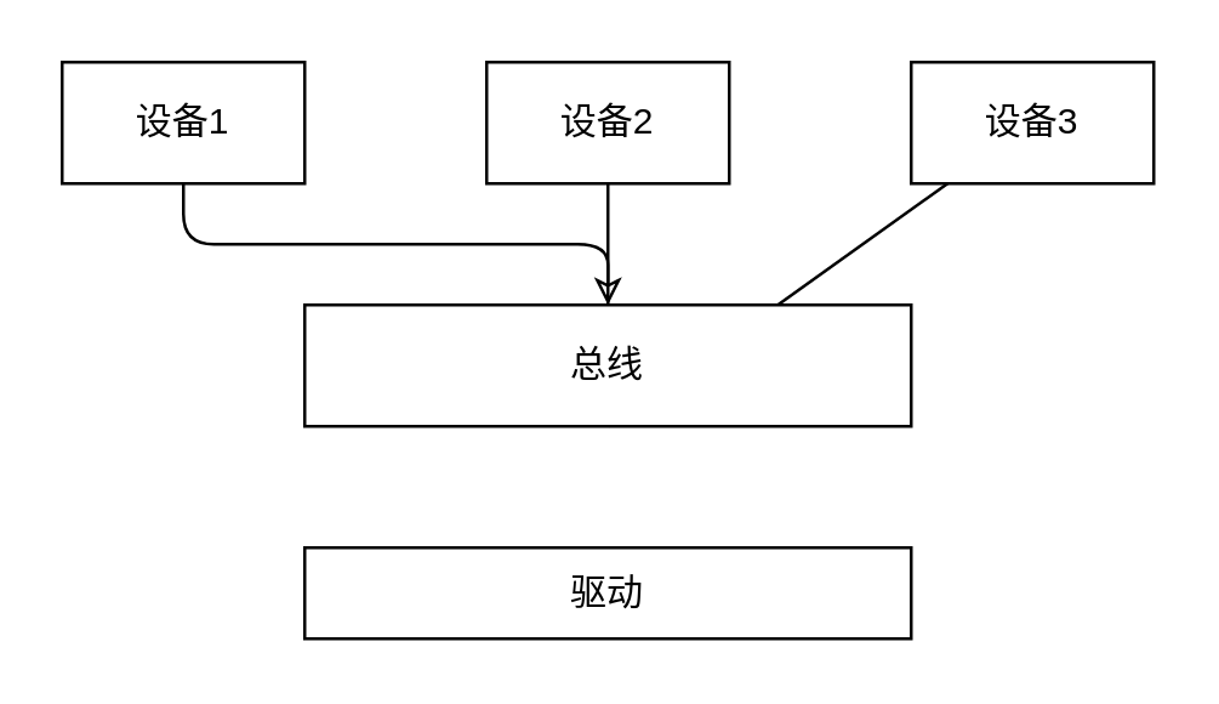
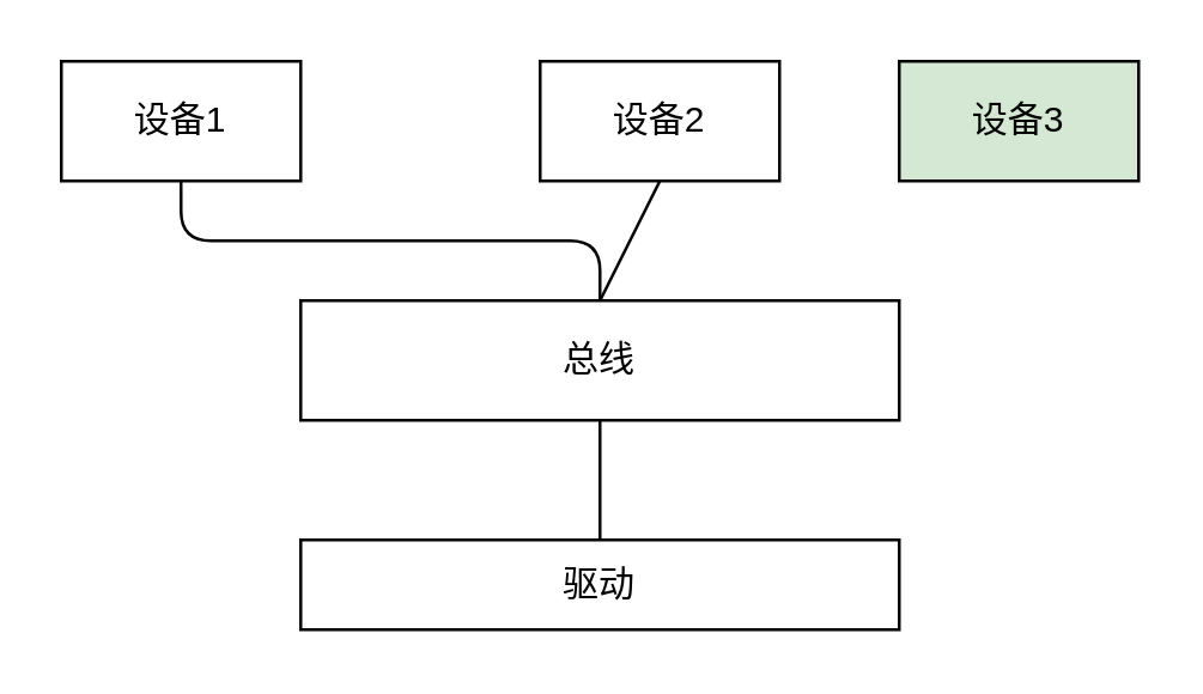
  <mxCell id="0" />
  <mxCell id="1" parent="0" />
- <mxCell id="2" style="edgeStyle=none;html=1;exitX=0.5;exitY=1;exitDx=0;exitDy=0;entryX=0.5;entryY=0;entryDx=0;entryDy=0;endArrow=classic;endFill=0;" edge="1" parent="1" source="3" target="8"><mxGeometry relative="1" as="geometry"><Array as="points"><mxPoint x="60" y="80" /><mxPoint x="200" y="80" /></Array></mxGeometry></mxCell>
+ <mxCell id="2" style="edgeStyle=none;html=1;exitX=0.5;exitY=1;exitDx=0;exitDy=0;entryX=0.5;entryY=0;entryDx=0;entryDy=0;endArrow=none;endFill=0;" edge="1" parent="1" source="3" target="8"><mxGeometry relative="1" as="geometry"><Array as="points"><mxPoint x="60" y="80" /><mxPoint x="200" y="80" /></Array></mxGeometry></mxCell>
  <mxCell id="3" value="设备1" style="rounded=0;whiteSpace=wrap;html=1;" vertex="1" parent="1"><mxGeometry x="20" y="20" width="80" height="40" as="geometry" /></mxCell>
- <mxCell id="4" value="设备3" style="rounded=0;whiteSpace=wrap;html=1;" vertex="1" parent="1"><mxGeometry x="300" y="20" width="80" height="40" as="geometry" /></mxCell>
+ <mxCell id="4" value="设备3" style="rounded=0;whiteSpace=wrap;html=1;fillColor=#d5e8d4;" vertex="1" parent="1"><mxGeometry x="300" y="20" width="80" height="40" as="geometry" /></mxCell>
  <mxCell id="5" style="edgeStyle=none;html=1;exitX=0.5;exitY=1;exitDx=0;exitDy=0;entryX=0.5;entryY=0;entryDx=0;entryDy=0;endArrow=none;endFill=0;" edge="1" parent="1" source="6" target="8"><mxGeometry relative="1" as="geometry" /></mxCell>
- <mxCell id="6" value="设备2" style="rounded=0;whiteSpace=wrap;html=1;" vertex="1" parent="1"><mxGeometry x="160" y="20" width="80" height="40" as="geometry" /></mxCell>
- <mxCell id="7" style="edgeStyle=none;html=1;exitX=0.5;exitY=1;exitDx=0;exitDy=0;endArrow=none;endFill=0;" edge="1" parent="1" source="8" target="4"><mxGeometry relative="1" as="geometry" /></mxCell>
+ <mxCell id="6" value="设备2" style="rounded=0;whiteSpace=wrap;html=1;" vertex="1" parent="1"><mxGeometry x="180" y="20" width="80" height="40" as="geometry" /></mxCell>
+ <mxCell id="7" style="edgeStyle=none;html=1;exitX=0.5;exitY=1;exitDx=0;exitDy=0;entryX=0.5;entryY=0;entryDx=0;entryDy=0;endArrow=none;endFill=0;" edge="1" parent="1" source="8" target="9"><mxGeometry relative="1" as="geometry" /></mxCell>
  <mxCell id="8" value="总线" style="rounded=0;whiteSpace=wrap;html=1;" vertex="1" parent="1"><mxGeometry x="100" y="100" width="200" height="40" as="geometry" /></mxCell>
  <mxCell id="9" value="驱动" style="rounded=0;whiteSpace=wrap;html=1;" vertex="1" parent="1"><mxGeometry x="100" y="180" width="200" height="30" as="geometry" /></mxCell>
